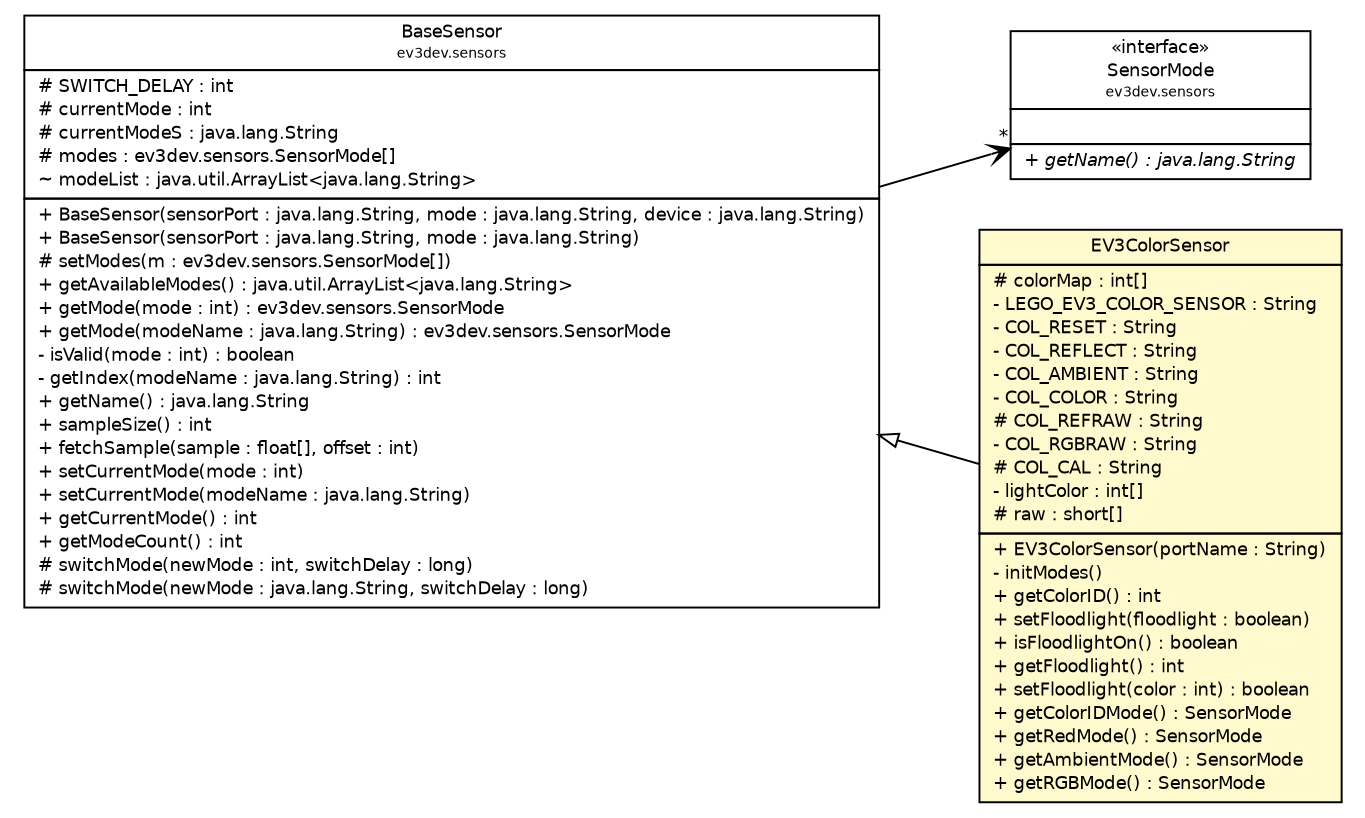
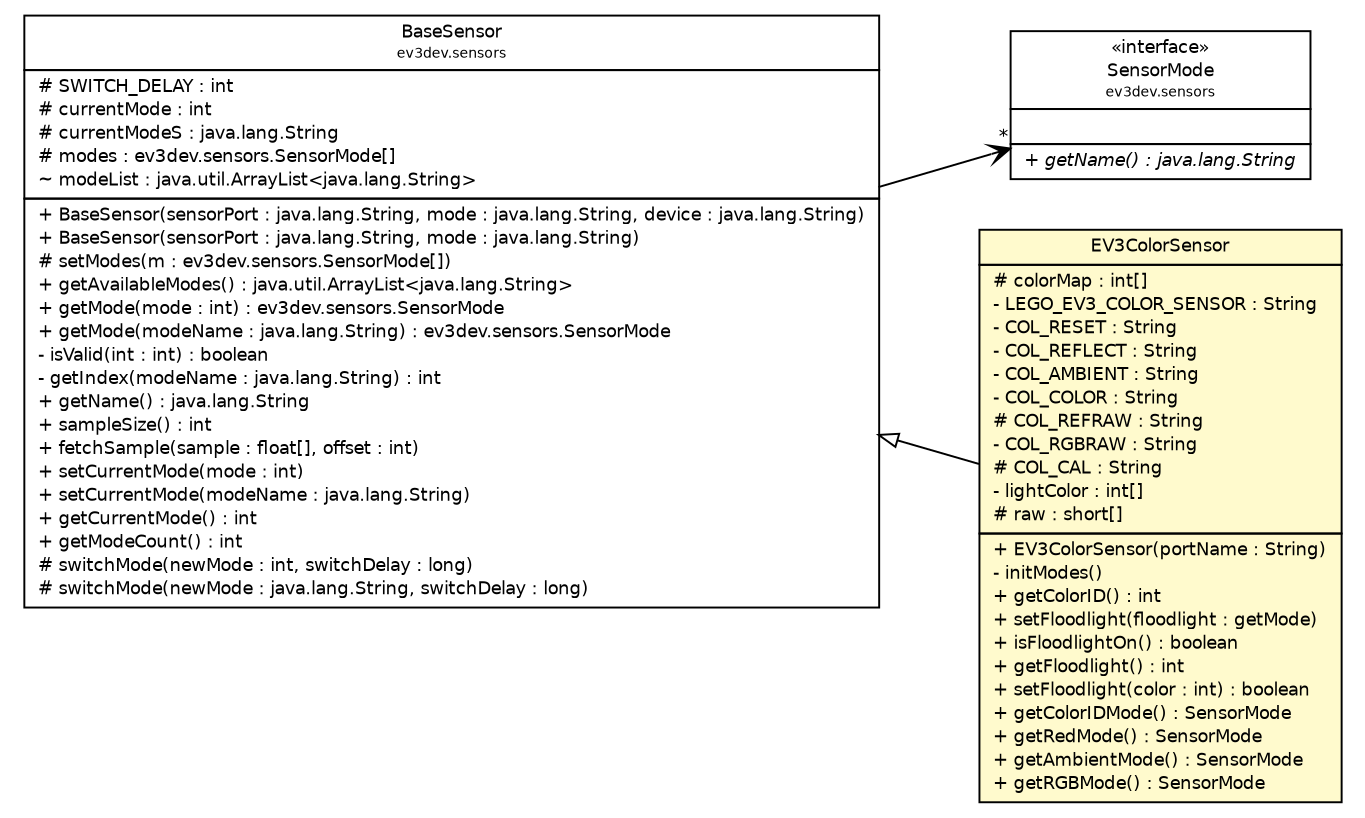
  digraph {
    nodesep=0.25
    rankdir=LR
    ranksep=0.5
    node [fontcolor=black fontname=Helvetica fontsize=9.0 shape=plaintext]
    edge [fontname=Helvetica headport=p labelfontname=Helvetica labelfontsize=10 tailport=p]
-   n1 [label=<<table title="ev3dev.sensors.BaseSensor" border="0" cellborder="1" cellspacing="0" cellpadding="2" port="p" href="../BaseSensor.html"> 		<tr><td><table border="0" cellspacing="0" cellpadding="1"> <tr><td align="center" balign="center"> BaseSensor </td></tr> <tr><td align="center" balign="center"><font point-size="7.0"> ev3dev.sensors </font></td></tr> 		</table></td></tr> 		<tr><td><table border="0" cellspacing="0" cellpadding="1"> <tr><td align="left" balign="left"> # SWITCH_DELAY : int </td></tr> <tr><td align="left" balign="left"> # currentMode : int </td></tr> <tr><td align="left" balign="left"> # currentModeS : java.lang.String </td></tr> <tr><td align="left" balign="left"> # modes : ev3dev.sensors.SensorMode[] </td></tr> <tr><td align="left" balign="left"> ~ modeList : java.util.ArrayList&lt;java.lang.String&gt; </td></tr> 		</table></td></tr> 		<tr><td><table border="0" cellspacing="0" cellpadding="1"> <tr><td align="left" balign="left"> + BaseSensor(sensorPort : java.lang.String, mode : java.lang.String, device : java.lang.String) </td></tr> <tr><td align="left" balign="left"> + BaseSensor(sensorPort : java.lang.String, mode : java.lang.String) </td></tr> <tr><td align="left" balign="left"> # setModes(m : ev3dev.sensors.SensorMode[]) </td></tr> <tr><td align="left" balign="left"> + getAvailableModes() : java.util.ArrayList&lt;java.lang.String&gt; </td></tr> <tr><td align="left" balign="left"> + getMode(mode : int) : ev3dev.sensors.SensorMode </td></tr> <tr><td align="left" balign="left"> + getMode(modeName : java.lang.String) : ev3dev.sensors.SensorMode </td></tr> <tr><td align="left" balign="left"> - isValid(mode : int) : boolean </td></tr> <tr><td align="left" balign="left"> - getIndex(modeName : java.lang.String) : int </td></tr> <tr><td align="left" balign="left"> + getName() : java.lang.String </td></tr> <tr><td align="left" balign="left"> + sampleSize() : int </td></tr> <tr><td align="left" balign="left"> + fetchSample(sample : float[], offset : int) </td></tr> <tr><td align="left" balign="left"> + setCurrentMode(mode : int) </td></tr> <tr><td align="left" balign="left"> + setCurrentMode(modeName : java.lang.String) </td></tr> <tr><td align="left" balign="left"> + getCurrentMode() : int </td></tr> <tr><td align="left" balign="left"> + getModeCount() : int </td></tr> <tr><td align="left" balign="left"> # switchMode(newMode : int, switchDelay : long) </td></tr> <tr><td align="left" balign="left"> # switchMode(newMode : java.lang.String, switchDelay : long) </td></tr> 		</table></td></tr> 		</table>>]
+   n1 [label=<<table title="ev3dev.sensors.BaseSensor" border="0" cellborder="1" cellspacing="0" cellpadding="2" port="p" href="../BaseSensor.html"> 		<tr><td><table border="0" cellspacing="0" cellpadding="1"> <tr><td align="center" balign="center"> BaseSensor </td></tr> <tr><td align="center" balign="center"><font point-size="7.0"> ev3dev.sensors </font></td></tr> 		</table></td></tr> 		<tr><td><table border="0" cellspacing="0" cellpadding="1"> <tr><td align="left" balign="left"> # SWITCH_DELAY : int </td></tr> <tr><td align="left" balign="left"> # currentMode : int </td></tr> <tr><td align="left" balign="left"> # currentModeS : java.lang.String </td></tr> <tr><td align="left" balign="left"> # modes : ev3dev.sensors.SensorMode[] </td></tr> <tr><td align="left" balign="left"> ~ modeList : java.util.ArrayList&lt;java.lang.String&gt; </td></tr> 		</table></td></tr> 		<tr><td><table border="0" cellspacing="0" cellpadding="1"> <tr><td align="left" balign="left"> + BaseSensor(sensorPort : java.lang.String, mode : java.lang.String, device : java.lang.String) </td></tr> <tr><td align="left" balign="left"> + BaseSensor(sensorPort : java.lang.String, mode : java.lang.String) </td></tr> <tr><td align="left" balign="left"> # setModes(m : ev3dev.sensors.SensorMode[]) </td></tr> <tr><td align="left" balign="left"> + getAvailableModes() : java.util.ArrayList&lt;java.lang.String&gt; </td></tr> <tr><td align="left" balign="left"> + getMode(mode : int) : ev3dev.sensors.SensorMode </td></tr> <tr><td align="left" balign="left"> + getMode(modeName : java.lang.String) : ev3dev.sensors.SensorMode </td></tr> <tr><td align="left" balign="left"> - isValid(int : int) : boolean </td></tr> <tr><td align="left" balign="left"> - getIndex(modeName : java.lang.String) : int </td></tr> <tr><td align="left" balign="left"> + getName() : java.lang.String </td></tr> <tr><td align="left" balign="left"> + sampleSize() : int </td></tr> <tr><td align="left" balign="left"> + fetchSample(sample : float[], offset : int) </td></tr> <tr><td align="left" balign="left"> + setCurrentMode(mode : int) </td></tr> <tr><td align="left" balign="left"> + setCurrentMode(modeName : java.lang.String) </td></tr> <tr><td align="left" balign="left"> + getCurrentMode() : int </td></tr> <tr><td align="left" balign="left"> + getModeCount() : int </td></tr> <tr><td align="left" balign="left"> # switchMode(newMode : int, switchDelay : long) </td></tr> <tr><td align="left" balign="left"> # switchMode(newMode : java.lang.String, switchDelay : long) </td></tr> 		</table></td></tr> 		</table>>]
    n2 [label=<<table title="ev3dev.sensors.SensorMode" border="0" cellborder="1" cellspacing="0" cellpadding="2" port="p" href="../SensorMode.html"> 		<tr><td><table border="0" cellspacing="0" cellpadding="1"> <tr><td align="center" balign="center"> &#171;interface&#187; </td></tr> <tr><td align="center" balign="center"> SensorMode </td></tr> <tr><td align="center" balign="center"><font point-size="7.0"> ev3dev.sensors </font></td></tr> 		</table></td></tr> 		<tr><td><table border="0" cellspacing="0" cellpadding="1"> <tr><td align="left" balign="left">  </td></tr> 		</table></td></tr> 		<tr><td><table border="0" cellspacing="0" cellpadding="1"> <tr><td align="left" balign="left"><font face="Helvetica-Oblique" point-size="9.0"> + getName() : java.lang.String </font></td></tr> 		</table></td></tr> 		</table>>]
-   n3 [label=<<table title="ev3dev.sensors.ev3.EV3ColorSensor" border="0" cellborder="1" cellspacing="0" cellpadding="2" port="p" bgcolor="lemonChiffon" href="./EV3ColorSensor.html"> 		<tr><td><table border="0" cellspacing="0" cellpadding="1"> <tr><td align="center" balign="center"> EV3ColorSensor </td></tr> 		</table></td></tr> 		<tr><td><table border="0" cellspacing="0" cellpadding="1"> <tr><td align="left" balign="left"> # colorMap : int[] </td></tr> <tr><td align="left" balign="left"> - LEGO_EV3_COLOR_SENSOR : String </td></tr> <tr><td align="left" balign="left"> - COL_RESET : String </td></tr> <tr><td align="left" balign="left"> - COL_REFLECT : String </td></tr> <tr><td align="left" balign="left"> - COL_AMBIENT : String </td></tr> <tr><td align="left" balign="left"> - COL_COLOR : String </td></tr> <tr><td align="left" balign="left"> # COL_REFRAW : String </td></tr> <tr><td align="left" balign="left"> - COL_RGBRAW : String </td></tr> <tr><td align="left" balign="left"> # COL_CAL : String </td></tr> <tr><td align="left" balign="left"> - lightColor : int[] </td></tr> <tr><td align="left" balign="left"> # raw : short[] </td></tr> 		</table></td></tr> 		<tr><td><table border="0" cellspacing="0" cellpadding="1"> <tr><td align="left" balign="left"> + EV3ColorSensor(portName : String) </td></tr> <tr><td align="left" balign="left"> - initModes() </td></tr> <tr><td align="left" balign="left"> + getColorID() : int </td></tr> <tr><td align="left" balign="left"> + setFloodlight(floodlight : boolean) </td></tr> <tr><td align="left" balign="left"> + isFloodlightOn() : boolean </td></tr> <tr><td align="left" balign="left"> + getFloodlight() : int </td></tr> <tr><td align="left" balign="left"> + setFloodlight(color : int) : boolean </td></tr> <tr><td align="left" balign="left"> + getColorIDMode() : SensorMode </td></tr> <tr><td align="left" balign="left"> + getRedMode() : SensorMode </td></tr> <tr><td align="left" balign="left"> + getAmbientMode() : SensorMode </td></tr> <tr><td align="left" balign="left"> + getRGBMode() : SensorMode </td></tr> 		</table></td></tr> 		</table>>]
+   n3 [label=<<table title="ev3dev.sensors.ev3.EV3ColorSensor" border="0" cellborder="1" cellspacing="0" cellpadding="2" port="p" bgcolor="lemonChiffon" href="./EV3ColorSensor.html"> 		<tr><td><table border="0" cellspacing="0" cellpadding="1"> <tr><td align="center" balign="center"> EV3ColorSensor </td></tr> 		</table></td></tr> 		<tr><td><table border="0" cellspacing="0" cellpadding="1"> <tr><td align="left" balign="left"> # colorMap : int[] </td></tr> <tr><td align="left" balign="left"> - LEGO_EV3_COLOR_SENSOR : String </td></tr> <tr><td align="left" balign="left"> - COL_RESET : String </td></tr> <tr><td align="left" balign="left"> - COL_REFLECT : String </td></tr> <tr><td align="left" balign="left"> - COL_AMBIENT : String </td></tr> <tr><td align="left" balign="left"> - COL_COLOR : String </td></tr> <tr><td align="left" balign="left"> # COL_REFRAW : String </td></tr> <tr><td align="left" balign="left"> - COL_RGBRAW : String </td></tr> <tr><td align="left" balign="left"> # COL_CAL : String </td></tr> <tr><td align="left" balign="left"> - lightColor : int[] </td></tr> <tr><td align="left" balign="left"> # raw : short[] </td></tr> 		</table></td></tr> 		<tr><td><table border="0" cellspacing="0" cellpadding="1"> <tr><td align="left" balign="left"> + EV3ColorSensor(portName : String) </td></tr> <tr><td align="left" balign="left"> - initModes() </td></tr> <tr><td align="left" balign="left"> + getColorID() : int </td></tr> <tr><td align="left" balign="left"> + setFloodlight(floodlight : getMode) </td></tr> <tr><td align="left" balign="left"> + isFloodlightOn() : boolean </td></tr> <tr><td align="left" balign="left"> + getFloodlight() : int </td></tr> <tr><td align="left" balign="left"> + setFloodlight(color : int) : boolean </td></tr> <tr><td align="left" balign="left"> + getColorIDMode() : SensorMode </td></tr> <tr><td align="left" balign="left"> + getRedMode() : SensorMode </td></tr> <tr><td align="left" balign="left"> + getAmbientMode() : SensorMode </td></tr> <tr><td align="left" balign="left"> + getRGBMode() : SensorMode </td></tr> 		</table></td></tr> 		</table>>]
    n1 -> n2 [arrowhead=open color=black fontcolor=black fontsize=10.0 headlabel="*"]
    n1 -> n3 [arrowtail=empty dir=back fontsize=10]
  }
